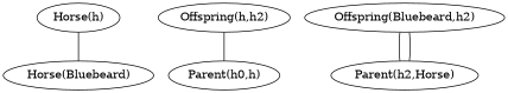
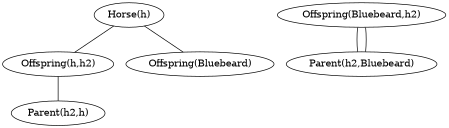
  graph {
    "Horse(h)"
    "Offspring(h,h2)"
-   "Horse(Bluebeard)"
-   "Parent(h2,h)" [label="Parent(h0,h)"]
+   "Horse(Bluebeard)" [label="Offspring(Bluebeard)"]
+   "Parent(h2,h)"
    "Offspring(Bluebeard,h2)"
-   "Parent(h2,Bluebeard)" [label="Parent(h2,Horse)"]
+   "Parent(h2,Bluebeard)"
+   "Horse(h)" -- "Offspring(h,h2)"
    "Horse(h)" -- "Horse(Bluebeard)"
    "Offspring(h,h2)" -- "Parent(h2,h)"
    "Offspring(Bluebeard,h2)" -- "Parent(h2,Bluebeard)"
    "Parent(h2,Bluebeard)" -- "Offspring(Bluebeard,h2)"
  }
